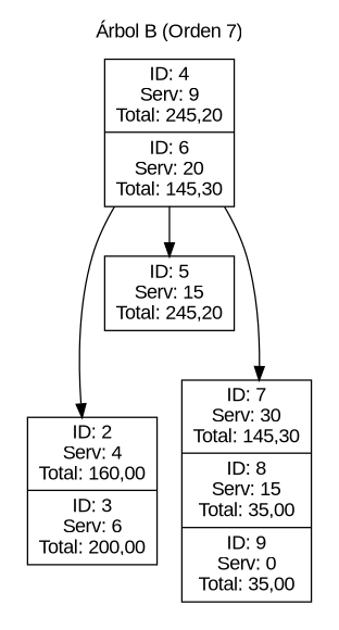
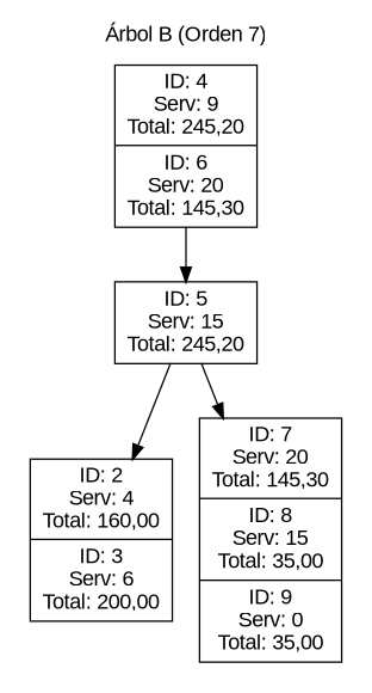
  digraph {
    fontname="Liberation Sans"
    pencolor=transparent
    node [fontname="Liberation Sans" shape=record]
    edge [fontname="Liberation Sans"]
    n1 [label="{ID: 4\nServ: 9\nTotal: 245,20|ID: 6\nServ: 20\nTotal: 145,30}"]
    n2 [label="{ID: 2\nServ: 4\nTotal: 160,00|ID: 3\nServ: 6\nTotal: 200,00}"]
    n3 [label="{ID: 5\nServ: 15\nTotal: 245,20}"]
-   n4 [label="{ID: 7\nServ: 30\nTotal: 145,30|ID: 8\nServ: 15\nTotal: 35,00|ID: 9\nServ: 0\nTotal: 35,00}"]
+   n4 [label="{ID: 7\nServ: 20\nTotal: 145,30|ID: 8\nServ: 15\nTotal: 35,00|ID: 9\nServ: 0\nTotal: 35,00}"]
    subgraph cluster_1 {
      label="Árbol B (Orden 7)"
      n1
      n2
      n3
      n4
    }
-   n1 -> n2
+   n3 -> n2
    n1 -> n3
-   n1 -> n4
+   n3 -> n4
  }
